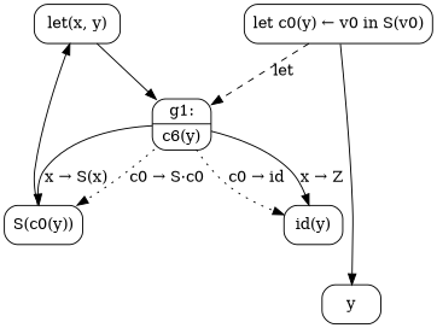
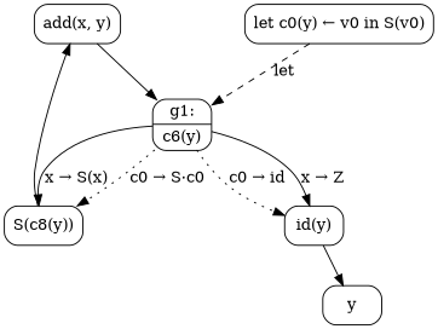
  digraph {
    node [shape=box style=rounded]
-   n1 [label="let(x, y)"]
+   n1 [label="add(x, y)"]
    n2 [label="{g1:|c6(y)}" shape=record]
-   n3 [label="S(c0(y))"]
+   n3 [label="S(c8(y))"]
    n4 [label="id(y)"]
    n5 [label=y]
    n6 [label="let c0(y) ← v0 in S(v0)"]
    n1 -> n2
    n2 -> n3 [label="x → S(x)"]
    n2 -> n3 [label="c0 → S·c0" style=dotted]
    n2 -> n4 [label="x → Z"]
    n2 -> n4 [label="c0 → id" style=dotted]
    n3 -> n1
-   n6 -> n5
+   n4 -> n5
    n6 -> n2 [label=let style=dashed]
  }
